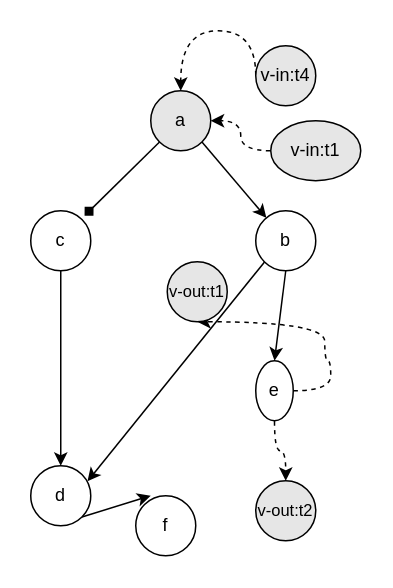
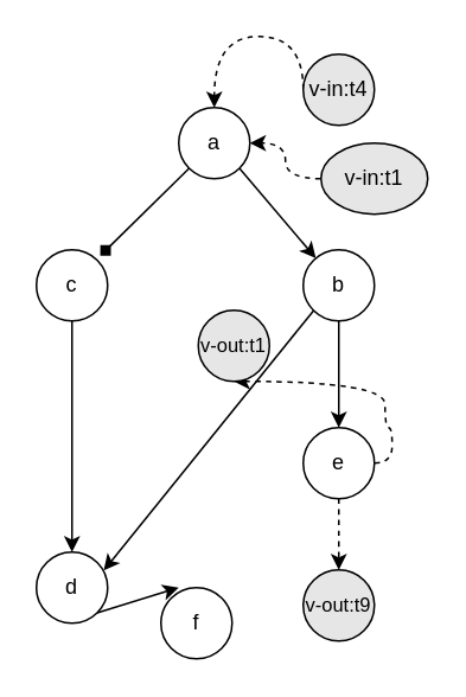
  <mxCell id="0" />
  <mxCell id="1" parent="0" />
  <mxCell id="2" style="edgeStyle=orthogonalEdgeStyle;curved=1;rounded=0;orthogonalLoop=1;jettySize=auto;html=1;exitX=0;exitY=0.5;exitDx=0;exitDy=0;entryX=0.5;entryY=0;entryDx=0;entryDy=0;dashed=1;" parent="1" source="17" target="6" edge="1"><mxGeometry relative="1" as="geometry"><Array as="points"><mxPoint x="170" y="20" /><mxPoint x="120" y="20" /></Array></mxGeometry></mxCell>
  <mxCell id="3" style="edgeStyle=orthogonalEdgeStyle;curved=1;rounded=0;orthogonalLoop=1;jettySize=auto;html=1;exitX=0;exitY=0.5;exitDx=0;exitDy=0;entryX=1;entryY=0.5;entryDx=0;entryDy=0;dashed=1;" parent="1" source="16" target="6" edge="1"><mxGeometry relative="1" as="geometry" /></mxCell>
  <mxCell id="4" style="edgeStyle=none;rounded=0;orthogonalLoop=1;jettySize=auto;html=1;exitX=0;exitY=1;exitDx=0;exitDy=0;entryX=0.897;entryY=0.083;entryDx=0;entryDy=0;endArrow=diamond;endFill=1;entryPerimeter=0;" parent="1" source="6" target="11" edge="1"><mxGeometry relative="1" as="geometry" /></mxCell>
  <mxCell id="5" style="edgeStyle=none;rounded=0;orthogonalLoop=1;jettySize=auto;html=1;exitX=1;exitY=1;exitDx=0;exitDy=0;" parent="1" source="6" target="9" edge="1"><mxGeometry relative="1" as="geometry" /></mxCell>
- <mxCell id="6" value="a" style="ellipse;whiteSpace=wrap;html=1;aspect=fixed;fillColor=#e6e6e6;" parent="1" vertex="1"><mxGeometry x="100" y="60" width="40" height="40" as="geometry" /></mxCell>
+ <mxCell id="6" value="a" style="ellipse;whiteSpace=wrap;html=1;aspect=fixed;" parent="1" vertex="1"><mxGeometry x="100" y="60" width="40" height="40" as="geometry" /></mxCell>
  <mxCell id="7" style="edgeStyle=none;rounded=0;orthogonalLoop=1;jettySize=auto;html=1;exitX=0.5;exitY=1;exitDx=0;exitDy=0;entryX=0.5;entryY=0;entryDx=0;entryDy=0;" parent="1" source="9" target="12" edge="1"><mxGeometry relative="1" as="geometry" /></mxCell>
  <mxCell id="8" style="edgeStyle=none;rounded=0;orthogonalLoop=1;jettySize=auto;html=1;exitX=0;exitY=1;exitDx=0;exitDy=0;entryX=0.945;entryY=0.26;entryDx=0;entryDy=0;entryPerimeter=0;" parent="1" source="9" target="14" edge="1"><mxGeometry relative="1" as="geometry" /></mxCell>
  <mxCell id="9" value="b" style="ellipse;whiteSpace=wrap;html=1;aspect=fixed;" parent="1" vertex="1"><mxGeometry x="170" y="140" width="40" height="40" as="geometry" /></mxCell>
  <mxCell id="10" style="edgeStyle=none;rounded=0;orthogonalLoop=1;jettySize=auto;html=1;exitX=0.5;exitY=1;exitDx=0;exitDy=0;entryX=0.5;entryY=0;entryDx=0;entryDy=0;" parent="1" source="11" target="14" edge="1"><mxGeometry relative="1" as="geometry" /></mxCell>
  <mxCell id="11" value="c" style="ellipse;whiteSpace=wrap;html=1;aspect=fixed;" parent="1" vertex="1"><mxGeometry x="20" y="140" width="40" height="40" as="geometry" /></mxCell>
- <mxCell id="12" value="e" style="ellipse;whiteSpace=wrap;html=1;aspect=fixed;" parent="1" vertex="1"><mxGeometry x="170" y="240" width="25" height="40" as="geometry" /></mxCell>
+ <mxCell id="12" value="e" style="ellipse;whiteSpace=wrap;html=1;aspect=fixed;" parent="1" vertex="1"><mxGeometry x="170" y="240" width="40" height="40" as="geometry" /></mxCell>
  <mxCell id="13" style="edgeStyle=none;rounded=0;orthogonalLoop=1;jettySize=auto;html=1;exitX=1;exitY=1;exitDx=0;exitDy=0;entryX=0.25;entryY=0;entryDx=0;entryDy=0;entryPerimeter=0;endArrow=classic;endFill=1;" parent="1" source="14" target="15" edge="1"><mxGeometry relative="1" as="geometry" /></mxCell>
  <mxCell id="14" value="d" style="ellipse;whiteSpace=wrap;html=1;aspect=fixed;" parent="1" vertex="1"><mxGeometry x="20" y="310" width="40" height="40" as="geometry" /></mxCell>
  <mxCell id="15" value="f" style="ellipse;whiteSpace=wrap;html=1;aspect=fixed;" parent="1" vertex="1"><mxGeometry x="90" y="330" width="40" height="40" as="geometry" /></mxCell>
  <mxCell id="16" value="v-in:t1" style="ellipse;whiteSpace=wrap;html=1;aspect=fixed;fillColor=#E6E6E6;" parent="1" vertex="1"><mxGeometry x="180" y="80" width="60" height="40" as="geometry" /></mxCell>
  <mxCell id="17" value="v-in:t4" style="ellipse;whiteSpace=wrap;html=1;aspect=fixed;fillColor=#E6E6E6;" parent="1" vertex="1"><mxGeometry x="170" y="30" width="40" height="40" as="geometry" /></mxCell>
  <mxCell id="18" value="" style="edgeStyle=orthogonalEdgeStyle;curved=1;rounded=0;orthogonalLoop=1;jettySize=auto;html=1;exitX=1;exitY=0.5;exitDx=0;exitDy=0;entryX=0.5;entryY=1;entryDx=0;entryDy=0;dashed=1;" parent="1" source="12" target="21" edge="1"><mxGeometry relative="1" as="geometry"><mxPoint x="210" y="260" as="sourcePoint" /><mxPoint x="360" y="80" as="targetPoint" /><Array as="points"><mxPoint x="220" y="260" /><mxPoint x="220" y="240" /><mxPoint x="216" y="240" /></Array></mxGeometry></mxCell>
  <mxCell id="19" value="" style="edgeStyle=orthogonalEdgeStyle;curved=1;rounded=0;orthogonalLoop=1;jettySize=auto;html=1;exitX=0.5;exitY=1;exitDx=0;exitDy=0;dashed=1;entryX=0.5;entryY=0;entryDx=0;entryDy=0;" parent="1" source="12" target="20" edge="1"><mxGeometry relative="1" as="geometry"><mxPoint x="204" y="274" as="sourcePoint" /><mxPoint x="540" y="340" as="targetPoint" /><Array as="points" /></mxGeometry></mxCell>
- <mxCell id="20" value="&lt;font style=&quot;font-size: 11px;&quot;&gt;v-out:t2&lt;/font&gt;" style="ellipse;whiteSpace=wrap;html=1;aspect=fixed;fillColor=#E6E6E6;" parent="1" vertex="1"><mxGeometry x="170" y="320" width="40" height="40" as="geometry" /></mxCell>
+ <mxCell id="20" value="&lt;font style=&quot;font-size: 11px;&quot;&gt;v-out:t9&lt;/font&gt;" style="ellipse;whiteSpace=wrap;html=1;aspect=fixed;fillColor=#E6E6E6;" parent="1" vertex="1"><mxGeometry x="170" y="320" width="40" height="40" as="geometry" /></mxCell>
  <mxCell id="21" value="&lt;font style=&quot;font-size: 11px;&quot;&gt;v-out:t1&lt;/font&gt;" style="ellipse;whiteSpace=wrap;html=1;aspect=fixed;fillColor=#E6E6E6;" parent="1" vertex="1"><mxGeometry x="111" y="174" width="40" height="40" as="geometry" /></mxCell>
